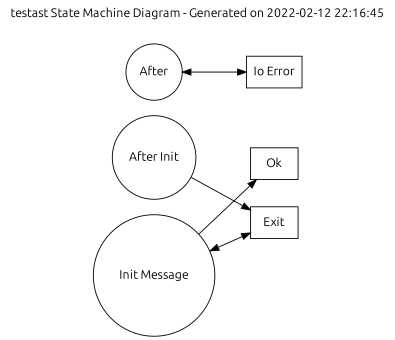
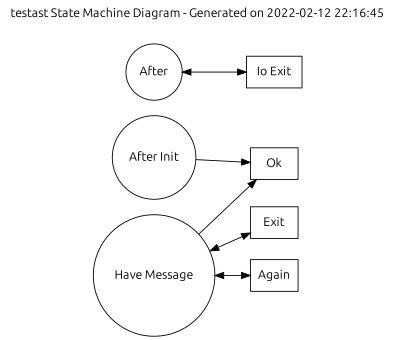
  digraph {
    fontname=Ubuntu
    label="testast State Machine Diagram - Generated on 2022-02-12 22:16:45"
    labelloc=t
    rankdir=LR
    node [fontname=Ubuntu shape=box]
    edge [dir=both fontname=Ubuntu]
-   n1 [label="Init Message" shape=circle]
+   n1 [label="Have Message" shape=circle]
    n2 [label=Exit]
+   n3 [label=Again]
    n4 [label=Ok]
    n5 [label=After shape=circle]
-   n6 [label="Io Error"]
+   n6 [label="Io Exit"]
    n7 [label="After Init" shape=circle]
    n1 -> n2
+   n1 -> n3
    n1 -> n4 [dir=forward]
    n5 -> n6
-   n7 -> n2 [dir=forward]
+   n7 -> n4 [dir=forward]
  }
